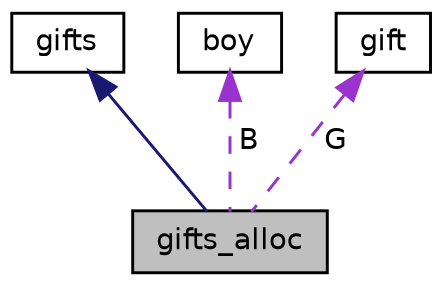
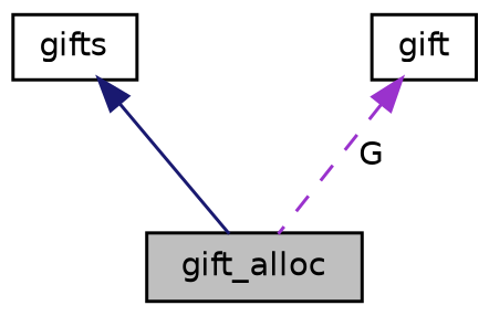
  digraph {
    node [color=black fillcolor=white fontname=Helvetica fontsize=10 shape=record style=filled]
    edge [color=darkorchid3 dir=back fontname=Helvetica fontsize=10 labelfontname=Helvetica labelfontsize=10 style=dashed]
-   n1 [fillcolor=grey75 fontcolor=black height=0.2 label=gifts_alloc width=0.4]
+   n1 [fillcolor=grey75 fontcolor=black height=0.2 label=gift_alloc width=0.4]
    n2 [height=0.2 label=gifts width=0.4]
-   n3 [height=0.2 label=boy width=0.4]
    n4 [height=0.2 label=gift width=0.4]
    n2 -> n1 [color=midnightblue style=solid]
-   n3 -> n1 [label=" B"]
    n4 -> n1 [label=" G"]
  }
